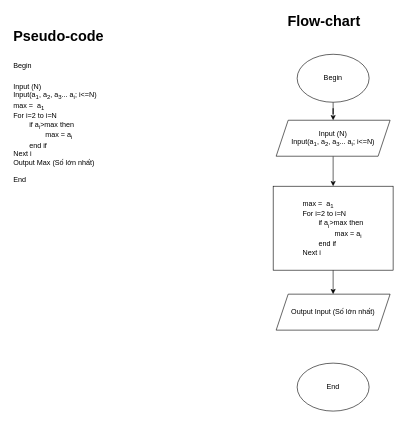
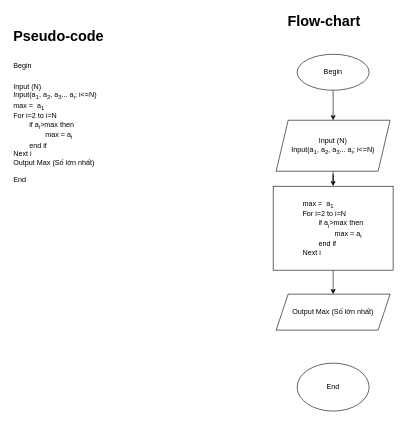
  <mxCell id="0" />
  <mxCell id="1" parent="0" />
  <mxCell id="2" value="&lt;h1 style=&quot;margin-top: 0px;&quot;&gt;&lt;span style=&quot;background-color: transparent; color: light-dark(rgb(0, 0, 0), rgb(255, 255, 255));&quot;&gt;Pseudo-code&lt;/span&gt;&lt;/h1&gt;&lt;h1 style=&quot;margin-top: 0px;&quot;&gt;&lt;span style=&quot;font-size: 12px; font-weight: 400;&quot;&gt;Begin&lt;/span&gt;&lt;/h1&gt;&lt;div&gt;&lt;span style=&quot;font-size: 12px; font-weight: 400;&quot;&gt;Input (N)&lt;/span&gt;&lt;/div&gt;&lt;div&gt;&lt;span style=&quot;font-size: 12px; font-weight: 400;&quot;&gt;Input(a&lt;sub&gt;1&lt;/sub&gt;, a&lt;sub&gt;2&lt;/sub&gt;, a&lt;sub&gt;3&lt;/sub&gt;... a&lt;sub&gt;i&lt;/sub&gt;; i&amp;lt;=N)&lt;/span&gt;&lt;/div&gt;&lt;div&gt;&lt;span style=&quot;font-size: 12px; font-weight: 400;&quot;&gt;max =&amp;nbsp; a&lt;sub&gt;1&lt;/sub&gt;&lt;/span&gt;&lt;/div&gt;&lt;div&gt;For i=2 to i=N&lt;/div&gt;&lt;div&gt;&lt;span style=&quot;white-space: pre;&quot;&gt;&#09;&lt;/span&gt;if a&lt;sub&gt;i&lt;/sub&gt;&amp;gt;max then&lt;/div&gt;&lt;div&gt;&lt;span style=&quot;white-space: pre;&quot;&gt;&#09;&lt;/span&gt;&lt;span style=&quot;white-space: pre;&quot;&gt;&#09;&lt;/span&gt;max = a&lt;sub&gt;i&lt;/sub&gt;&lt;/div&gt;&lt;div&gt;&lt;span style=&quot;white-space: pre;&quot;&gt;&#09;&lt;/span&gt;end if&lt;/div&gt;&lt;div&gt;Next i&lt;/div&gt;&lt;div&gt;Output Max (Số lớn nhất)&lt;/div&gt;&lt;div&gt;&lt;br&gt;&lt;/div&gt;&lt;div&gt;End&lt;/div&gt;&lt;div&gt;&lt;br&gt;&lt;/div&gt;" style="text;html=1;whiteSpace=wrap;overflow=hidden;rounded=0;" parent="1" vertex="1"><mxGeometry x="20" y="40" width="180" height="290" as="geometry" /></mxCell>
  <mxCell id="3" value="&lt;b&gt;&lt;font style=&quot;font-size: 24px;&quot;&gt;Flow-chart&lt;/font&gt;&lt;/b&gt;" style="text;html=1;align=center;verticalAlign=middle;whiteSpace=wrap;rounded=0;" parent="1" vertex="1"><mxGeometry x="445" y="20" width="190" height="30" as="geometry" /></mxCell>
  <mxCell id="4" value="" style="edgeStyle=orthogonalEdgeStyle;rounded=0;orthogonalLoop=1;jettySize=auto;html=1;" edge="1" parent="1" source="5" target="7"><mxGeometry relative="1" as="geometry" /></mxCell>
- <mxCell id="5" value="Begin" style="ellipse;whiteSpace=wrap;html=1;" vertex="1" parent="1"><mxGeometry x="495" y="90" width="120" height="80" as="geometry" /></mxCell>
+ <mxCell id="5" value="Begin" style="ellipse;whiteSpace=wrap;html=1;" vertex="1" parent="1"><mxGeometry x="495" y="90" width="120" height="60" as="geometry" /></mxCell>
  <mxCell id="6" value="" style="edgeStyle=orthogonalEdgeStyle;rounded=0;orthogonalLoop=1;jettySize=auto;html=1;" edge="1" parent="1" source="7" target="9"><mxGeometry relative="1" as="geometry" /></mxCell>
- <mxCell id="7" value="Input (N)&lt;br&gt;&lt;span style=&quot;text-align: left;&quot;&gt;Input(a&lt;/span&gt;&lt;sub style=&quot;text-align: left;&quot;&gt;1&lt;/sub&gt;&lt;span style=&quot;text-align: left;&quot;&gt;, a&lt;/span&gt;&lt;sub style=&quot;text-align: left;&quot;&gt;2&lt;/sub&gt;&lt;span style=&quot;text-align: left;&quot;&gt;, a&lt;/span&gt;&lt;sub style=&quot;text-align: left;&quot;&gt;3&lt;/sub&gt;&lt;span style=&quot;text-align: left;&quot;&gt;... a&lt;/span&gt;&lt;sub style=&quot;text-align: left;&quot;&gt;i&lt;/sub&gt;&lt;span style=&quot;text-align: left;&quot;&gt;; i&amp;lt;=N)&lt;/span&gt;" style="shape=parallelogram;perimeter=parallelogramPerimeter;whiteSpace=wrap;html=1;fixedSize=1;" vertex="1" parent="1"><mxGeometry x="460" y="200" width="190" height="60" as="geometry" /></mxCell>
+ <mxCell id="7" value="Input (N)&lt;br&gt;&lt;span style=&quot;text-align: left;&quot;&gt;Input(a&lt;/span&gt;&lt;sub style=&quot;text-align: left;&quot;&gt;1&lt;/sub&gt;&lt;span style=&quot;text-align: left;&quot;&gt;, a&lt;/span&gt;&lt;sub style=&quot;text-align: left;&quot;&gt;2&lt;/sub&gt;&lt;span style=&quot;text-align: left;&quot;&gt;, a&lt;/span&gt;&lt;sub style=&quot;text-align: left;&quot;&gt;3&lt;/sub&gt;&lt;span style=&quot;text-align: left;&quot;&gt;... a&lt;/span&gt;&lt;sub style=&quot;text-align: left;&quot;&gt;i&lt;/sub&gt;&lt;span style=&quot;text-align: left;&quot;&gt;; i&amp;lt;=N)&lt;/span&gt;" style="shape=parallelogram;perimeter=parallelogramPerimeter;whiteSpace=wrap;html=1;fixedSize=1;" vertex="1" parent="1"><mxGeometry x="460" y="200" width="190" height="85" as="geometry" /></mxCell>
  <mxCell id="8" value="" style="edgeStyle=orthogonalEdgeStyle;rounded=0;orthogonalLoop=1;jettySize=auto;html=1;" edge="1" parent="1" source="9" target="10"><mxGeometry relative="1" as="geometry" /></mxCell>
  <mxCell id="9" value="&lt;div style=&quot;text-align: left;&quot;&gt;max =&amp;nbsp; a&lt;sub&gt;1&lt;/sub&gt;&lt;/div&gt;&lt;div style=&quot;text-align: left;&quot;&gt;For i=2 to i=N&lt;/div&gt;&lt;div style=&quot;text-align: left;&quot;&gt;&lt;span style=&quot;white-space: pre;&quot;&gt;&#09;&lt;/span&gt;if a&lt;sub&gt;i&lt;/sub&gt;&amp;gt;max then&lt;/div&gt;&lt;div style=&quot;text-align: left;&quot;&gt;&lt;span style=&quot;white-space: pre;&quot;&gt;&#09;&lt;/span&gt;&lt;span style=&quot;white-space: pre;&quot;&gt;&#09;&lt;/span&gt;max = a&lt;sub&gt;i&lt;/sub&gt;&lt;/div&gt;&lt;div style=&quot;text-align: left;&quot;&gt;&lt;span style=&quot;white-space: pre;&quot;&gt;&#09;&lt;/span&gt;end if&lt;/div&gt;&lt;div style=&quot;text-align: left;&quot;&gt;Next i&lt;/div&gt;" style="rounded=0;whiteSpace=wrap;html=1;" vertex="1" parent="1"><mxGeometry x="455" y="310" width="200" height="140" as="geometry" /></mxCell>
- <mxCell id="10" value="&lt;span style=&quot;text-align: left;&quot;&gt;Output Input (Số lớn nhất)&lt;/span&gt;" style="shape=parallelogram;perimeter=parallelogramPerimeter;whiteSpace=wrap;html=1;fixedSize=1;" vertex="1" parent="1"><mxGeometry x="460" y="490" width="190" height="60" as="geometry" /></mxCell>
+ <mxCell id="10" value="&lt;span style=&quot;text-align: left;&quot;&gt;Output Max (Số lớn nhất)&lt;/span&gt;" style="shape=parallelogram;perimeter=parallelogramPerimeter;whiteSpace=wrap;html=1;fixedSize=1;" vertex="1" parent="1"><mxGeometry x="460" y="490" width="190" height="60" as="geometry" /></mxCell>
  <mxCell id="11" value="End" style="ellipse;whiteSpace=wrap;html=1;" vertex="1" parent="1"><mxGeometry x="495" y="605" width="120" height="80" as="geometry" /></mxCell>
